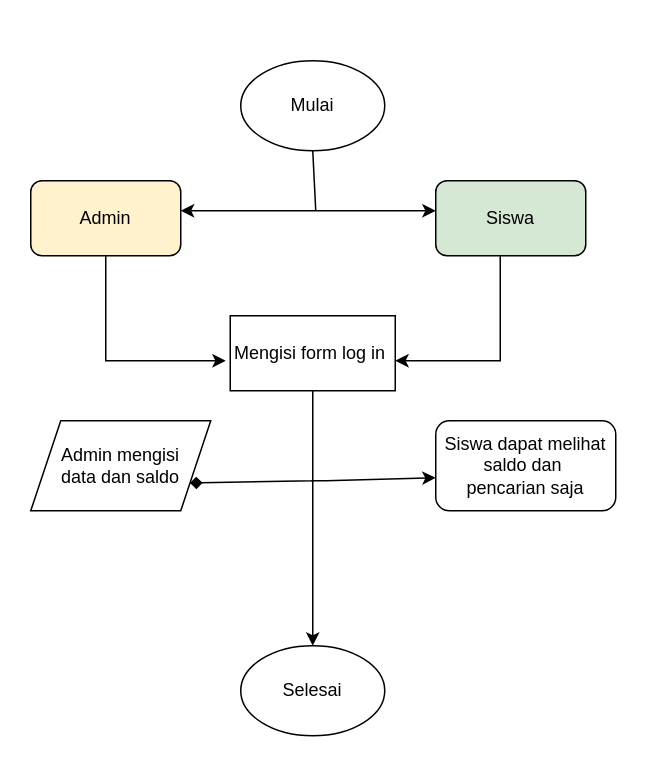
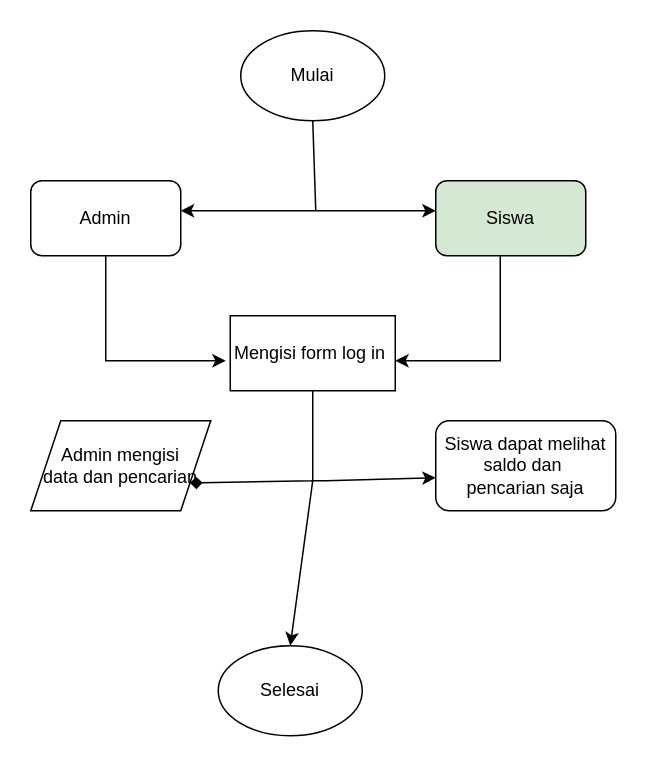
  <mxCell id="0" />
  <mxCell id="1" parent="0" />
- <mxCell id="2" value="Mulai" style="ellipse;whiteSpace=wrap;html=1;" vertex="1" parent="1"><mxGeometry x="160" y="40" width="96" height="60" as="geometry" /></mxCell>
- <mxCell id="3" value="Admin" style="rounded=1;whiteSpace=wrap;html=1;fillColor=#fff2cc;" vertex="1" parent="1"><mxGeometry x="20" y="120" width="100" height="50" as="geometry" /></mxCell>
+ <mxCell id="2" value="Mulai" style="ellipse;whiteSpace=wrap;html=1;" vertex="1" parent="1"><mxGeometry x="160" y="20" width="96" height="60" as="geometry" /></mxCell>
+ <mxCell id="3" value="Admin" style="rounded=1;whiteSpace=wrap;html=1;" vertex="1" parent="1"><mxGeometry x="20" y="120" width="100" height="50" as="geometry" /></mxCell>
  <mxCell id="4" value="Siswa" style="rounded=1;whiteSpace=wrap;html=1;fillColor=#d5e8d4;" vertex="1" parent="1"><mxGeometry x="290" y="120" width="100" height="50" as="geometry" /></mxCell>
  <mxCell id="5" value="" style="endArrow=none;html=1;rounded=0;entryX=0.5;entryY=1;entryDx=0;entryDy=0;" edge="1" parent="1" target="2"><mxGeometry width="50" height="50" relative="1" as="geometry"><mxPoint x="210" y="140" as="sourcePoint" /><mxPoint x="220" y="260" as="targetPoint" /></mxGeometry></mxCell>
  <mxCell id="6" value="" style="endArrow=classic;startArrow=classic;html=1;rounded=0;entryX=0;entryY=0.5;entryDx=0;entryDy=0;" edge="1" parent="1"><mxGeometry width="50" height="50" relative="1" as="geometry"><mxPoint x="120" y="140" as="sourcePoint" /><mxPoint x="290" y="140" as="targetPoint" /></mxGeometry></mxCell>
  <mxCell id="7" value="Mengisi form log in&amp;nbsp;" style="rounded=0;whiteSpace=wrap;html=1;" vertex="1" parent="1"><mxGeometry x="153" y="210" width="110" height="50" as="geometry" /></mxCell>
  <mxCell id="8" value="" style="endArrow=classic;html=1;rounded=0;exitX=0.5;exitY=1;exitDx=0;exitDy=0;" edge="1" parent="1" source="3"><mxGeometry width="50" height="50" relative="1" as="geometry"><mxPoint x="170" y="310" as="sourcePoint" /><mxPoint x="150" y="240" as="targetPoint" /><Array as="points"><mxPoint x="70" y="240" /></Array></mxGeometry></mxCell>
  <mxCell id="9" value="" style="endArrow=classic;html=1;rounded=0;exitX=0.5;exitY=1;exitDx=0;exitDy=0;" edge="1" parent="1"><mxGeometry width="50" height="50" relative="1" as="geometry"><mxPoint x="333" y="170" as="sourcePoint" /><mxPoint x="263" y="240" as="targetPoint" /><Array as="points"><mxPoint x="333" y="240" /></Array></mxGeometry></mxCell>
- <mxCell id="10" value="Admin mengisi&lt;div&gt;data dan saldo&lt;/div&gt;" style="shape=parallelogram;perimeter=parallelogramPerimeter;whiteSpace=wrap;html=1;fixedSize=1;" vertex="1" parent="1"><mxGeometry x="20" y="280" width="120" height="60" as="geometry" /></mxCell>
+ <mxCell id="10" value="Admin mengisi&lt;div&gt;data dan pencarian&lt;/div&gt;" style="shape=parallelogram;perimeter=parallelogramPerimeter;whiteSpace=wrap;html=1;fixedSize=1;" vertex="1" parent="1"><mxGeometry x="20" y="280" width="120" height="60" as="geometry" /></mxCell>
  <mxCell id="11" value="" style="endArrow=diamond;html=1;rounded=0;exitX=0.5;exitY=1;exitDx=0;exitDy=0;entryX=1;entryY=0.75;entryDx=0;entryDy=0;" edge="1" parent="1" source="7" target="10"><mxGeometry width="50" height="50" relative="1" as="geometry"><mxPoint x="250" y="320" as="sourcePoint" /><mxPoint x="190" y="400" as="targetPoint" /><Array as="points"><mxPoint x="208" y="320" /></Array></mxGeometry></mxCell>
  <mxCell id="12" value="Siswa dapat melihat saldo dan&amp;nbsp;&lt;div&gt;pencarian saja&lt;/div&gt;" style="rounded=1;whiteSpace=wrap;html=1;" vertex="1" parent="1"><mxGeometry x="290" y="280" width="120" height="60" as="geometry" /></mxCell>
  <mxCell id="13" value="" style="endArrow=classic;html=1;rounded=0;entryX=0.025;entryY=0.633;entryDx=0;entryDy=0;entryPerimeter=0;" edge="1" parent="1"><mxGeometry width="50" height="50" relative="1" as="geometry"><mxPoint x="207" y="320" as="sourcePoint" /><mxPoint x="290" y="317.98" as="targetPoint" /><Array as="points"><mxPoint x="217" y="320" /></Array></mxGeometry></mxCell>
- <mxCell id="14" value="Selesai" style="ellipse;whiteSpace=wrap;html=1;" vertex="1" parent="1"><mxGeometry x="160" y="430" width="96" height="60" as="geometry" /></mxCell>
+ <mxCell id="14" value="Selesai" style="ellipse;whiteSpace=wrap;html=1;" vertex="1" parent="1"><mxGeometry x="145" y="430" width="96" height="60" as="geometry" /></mxCell>
  <mxCell id="15" value="" style="endArrow=classic;html=1;rounded=0;entryX=0.5;entryY=0;entryDx=0;entryDy=0;" edge="1" parent="1" target="14"><mxGeometry width="50" height="50" relative="1" as="geometry"><mxPoint x="208" y="320" as="sourcePoint" /><mxPoint x="220" y="260" as="targetPoint" /></mxGeometry></mxCell>
